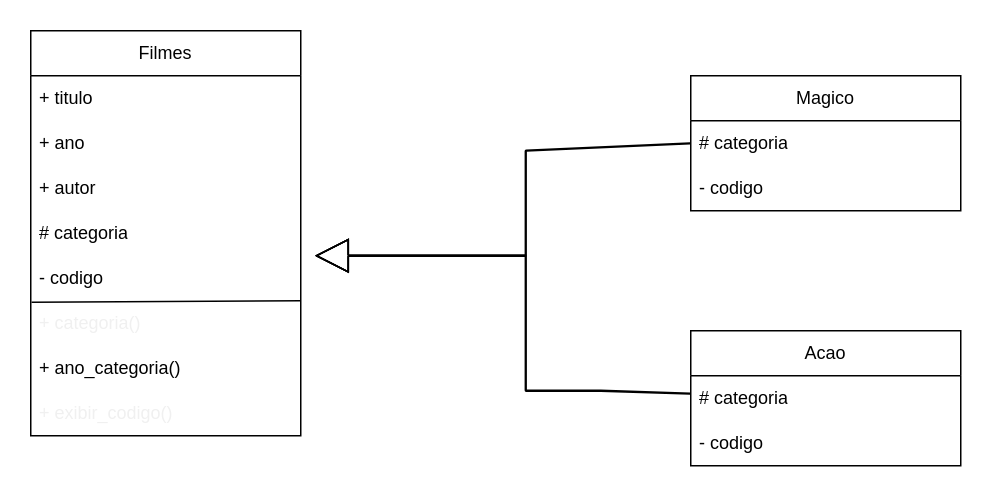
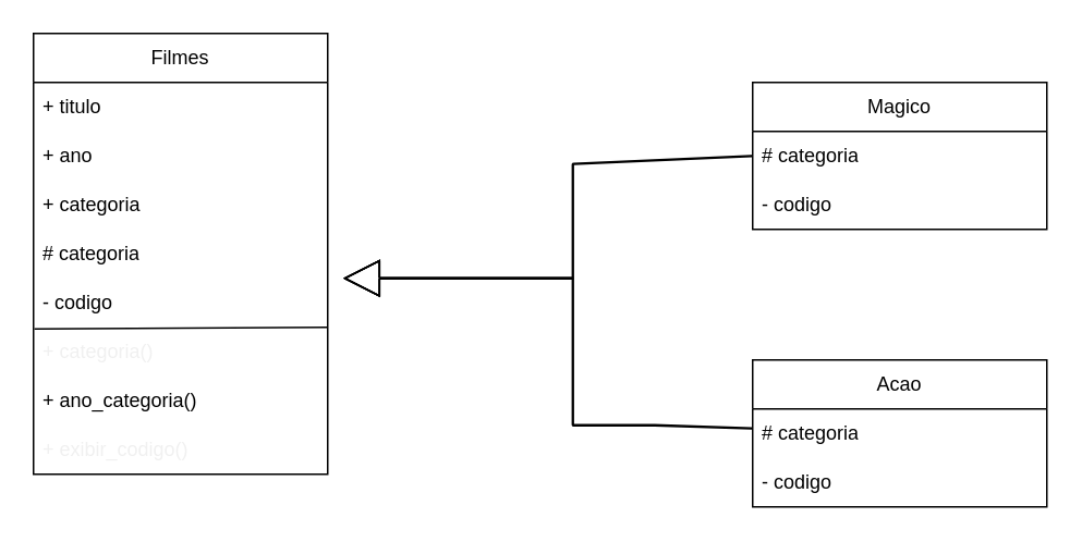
  <mxCell id="0" />
  <mxCell id="1" parent="0" />
  <mxCell id="2" value="Filmes" style="swimlane;fontStyle=0;childLayout=stackLayout;horizontal=1;startSize=30;horizontalStack=0;resizeParent=1;resizeParentMax=0;resizeLast=0;collapsible=1;marginBottom=0;whiteSpace=wrap;html=1;swimlaneLine=1;glass=0;gradientColor=none;" parent="1" vertex="1"><mxGeometry x="20" y="20" width="180" height="270" as="geometry"><mxRectangle x="60" y="80" width="80" height="30" as="alternateBounds" /></mxGeometry></mxCell>
  <mxCell id="3" value="+ titulo" style="text;strokeColor=none;fillColor=none;align=left;verticalAlign=middle;spacingLeft=4;spacingRight=4;overflow=hidden;points=[[0,0.5],[1,0.5]];portConstraint=eastwest;rotatable=0;whiteSpace=wrap;html=1;" parent="2" vertex="1"><mxGeometry y="30" width="180" height="30" as="geometry" /></mxCell>
  <mxCell id="4" value="+ ano&lt;span style=&quot;white-space: pre;&quot;&gt;&#09;&lt;/span&gt;" style="text;strokeColor=none;fillColor=none;align=left;verticalAlign=middle;spacingLeft=4;spacingRight=4;overflow=hidden;points=[[0,0.5],[1,0.5]];portConstraint=eastwest;rotatable=0;whiteSpace=wrap;html=1;shadow=1;" parent="2" vertex="1"><mxGeometry y="60" width="180" height="30" as="geometry" /></mxCell>
- <mxCell id="5" value="+ autor" style="text;strokeColor=none;fillColor=none;align=left;verticalAlign=middle;spacingLeft=4;spacingRight=4;overflow=hidden;points=[[0,0.5],[1,0.5]];portConstraint=eastwest;rotatable=0;whiteSpace=wrap;html=1;" parent="2" vertex="1"><mxGeometry y="90" width="180" height="30" as="geometry" /></mxCell>
+ <mxCell id="5" value="+ categoria" style="text;strokeColor=none;fillColor=none;align=left;verticalAlign=middle;spacingLeft=4;spacingRight=4;overflow=hidden;points=[[0,0.5],[1,0.5]];portConstraint=eastwest;rotatable=0;whiteSpace=wrap;html=1;" parent="2" vertex="1"><mxGeometry y="90" width="180" height="30" as="geometry" /></mxCell>
  <mxCell id="6" value="# categoria" style="text;strokeColor=none;fillColor=none;align=left;verticalAlign=middle;spacingLeft=4;spacingRight=4;overflow=hidden;points=[[0,0.5],[1,0.5]];portConstraint=eastwest;rotatable=0;whiteSpace=wrap;html=1;" parent="2" vertex="1"><mxGeometry y="120" width="180" height="30" as="geometry" /></mxCell>
  <mxCell id="7" value="- codigo" style="text;strokeColor=none;fillColor=none;align=left;verticalAlign=middle;spacingLeft=4;spacingRight=4;overflow=hidden;points=[[0,0.5],[1,0.5]];portConstraint=eastwest;rotatable=0;whiteSpace=wrap;html=1;" parent="2" vertex="1"><mxGeometry y="150" width="180" height="30" as="geometry" /></mxCell>
  <mxCell id="8" value="+ categoria()" style="text;strokeColor=none;fillColor=none;align=left;verticalAlign=middle;spacingLeft=4;spacingRight=4;overflow=hidden;points=[[0,0.5],[1,0.5]];portConstraint=eastwest;rotatable=0;whiteSpace=wrap;html=1;fontColor=#F0F0F0;" parent="2" vertex="1"><mxGeometry y="180" width="180" height="30" as="geometry" /></mxCell>
  <mxCell id="9" value="+ ano_categoria()" style="text;strokeColor=none;fillColor=none;align=left;verticalAlign=middle;spacingLeft=4;spacingRight=4;overflow=hidden;points=[[0,0.5],[1,0.5]];portConstraint=eastwest;rotatable=0;whiteSpace=wrap;" parent="2" vertex="1"><mxGeometry y="210" width="180" height="30" as="geometry" /></mxCell>
  <mxCell id="10" value="+ exibir_codigo()" style="text;strokeColor=none;fillColor=none;align=left;verticalAlign=middle;spacingLeft=4;spacingRight=4;overflow=hidden;points=[[0,0.5],[1,0.5]];portConstraint=eastwest;rotatable=0;whiteSpace=wrap;html=1;fontColor=#F0F0F0;" parent="2" vertex="1"><mxGeometry y="240" width="180" height="30" as="geometry" /></mxCell>
  <mxCell id="11" value="" style="endArrow=none;html=1;entryX=0.003;entryY=0.035;entryDx=0;entryDy=0;entryPerimeter=0;" parent="2" target="8" edge="1"><mxGeometry width="50" height="50" relative="1" as="geometry"><mxPoint x="180" y="180" as="sourcePoint" /><mxPoint x="300" y="140" as="targetPoint" /></mxGeometry></mxCell>
  <mxCell id="12" value="Magico" style="swimlane;fontStyle=0;childLayout=stackLayout;horizontal=1;startSize=30;horizontalStack=0;resizeParent=1;resizeParentMax=0;resizeLast=0;collapsible=1;marginBottom=0;whiteSpace=wrap;html=1;swimlaneLine=1;glass=0;gradientColor=none;" parent="1" vertex="1"><mxGeometry x="460" y="50" width="180" height="90" as="geometry"><mxRectangle x="60" y="80" width="80" height="30" as="alternateBounds" /></mxGeometry></mxCell>
  <mxCell id="13" value="# categoria" style="text;strokeColor=none;fillColor=none;align=left;verticalAlign=middle;spacingLeft=4;spacingRight=4;overflow=hidden;points=[[0,0.5],[1,0.5]];portConstraint=eastwest;rotatable=0;whiteSpace=wrap;html=1;" parent="12" vertex="1"><mxGeometry y="30" width="180" height="30" as="geometry" /></mxCell>
  <mxCell id="14" value="- codigo" style="text;strokeColor=none;fillColor=none;align=left;verticalAlign=middle;spacingLeft=4;spacingRight=4;overflow=hidden;points=[[0,0.5],[1,0.5]];portConstraint=eastwest;rotatable=0;whiteSpace=wrap;html=1;" parent="12" vertex="1"><mxGeometry y="60" width="180" height="30" as="geometry" /></mxCell>
  <mxCell id="15" value="Acao" style="swimlane;fontStyle=0;childLayout=stackLayout;horizontal=1;startSize=30;horizontalStack=0;resizeParent=1;resizeParentMax=0;resizeLast=0;collapsible=1;marginBottom=0;whiteSpace=wrap;html=1;swimlaneLine=1;glass=0;gradientColor=none;" parent="1" vertex="1"><mxGeometry x="460" y="220" width="180" height="90" as="geometry"><mxRectangle x="60" y="80" width="80" height="30" as="alternateBounds" /></mxGeometry></mxCell>
  <mxCell id="16" value="# categoria" style="text;strokeColor=none;fillColor=none;align=left;verticalAlign=middle;spacingLeft=4;spacingRight=4;overflow=hidden;points=[[0,0.5],[1,0.5]];portConstraint=eastwest;rotatable=0;whiteSpace=wrap;html=1;" parent="15" vertex="1"><mxGeometry y="30" width="180" height="30" as="geometry" /></mxCell>
  <mxCell id="17" value="- codigo" style="text;strokeColor=none;fillColor=none;align=left;verticalAlign=middle;spacingLeft=4;spacingRight=4;overflow=hidden;points=[[0,0.5],[1,0.5]];portConstraint=eastwest;rotatable=0;whiteSpace=wrap;html=1;" parent="15" vertex="1"><mxGeometry y="60" width="180" height="30" as="geometry" /></mxCell>
  <mxCell id="18" value="" style="endArrow=classic;html=1;fontSize=12;fontColor=#F0F0F0;exitX=0;exitY=0.5;exitDx=0;exitDy=0;shape=flexArrow;width=0.531;endSize=6.733;rounded=1;" parent="1" source="13" edge="1"><mxGeometry width="50" height="50" relative="1" as="geometry"><mxPoint x="483.7" y="240.62" as="sourcePoint" /><mxPoint x="210" y="170" as="targetPoint" /><Array as="points"><mxPoint x="350" y="100" /><mxPoint x="350" y="170" /><mxPoint x="240" y="170" /></Array></mxGeometry></mxCell>
  <mxCell id="19" value="" style="endArrow=classic;html=1;fontSize=12;fontColor=#F0F0F0;shape=flexArrow;width=0.531;endSize=6.733;rounded=1;" parent="1" source="16" edge="1"><mxGeometry width="50" height="50" relative="1" as="geometry"><mxPoint x="460" y="125" as="sourcePoint" /><mxPoint x="210" y="170" as="targetPoint" /><Array as="points"><mxPoint x="400" y="260" /><mxPoint x="350" y="260" /><mxPoint x="350" y="170" /><mxPoint x="330" y="170" /><mxPoint x="290" y="170" /><mxPoint x="240" y="170" /></Array></mxGeometry></mxCell>
